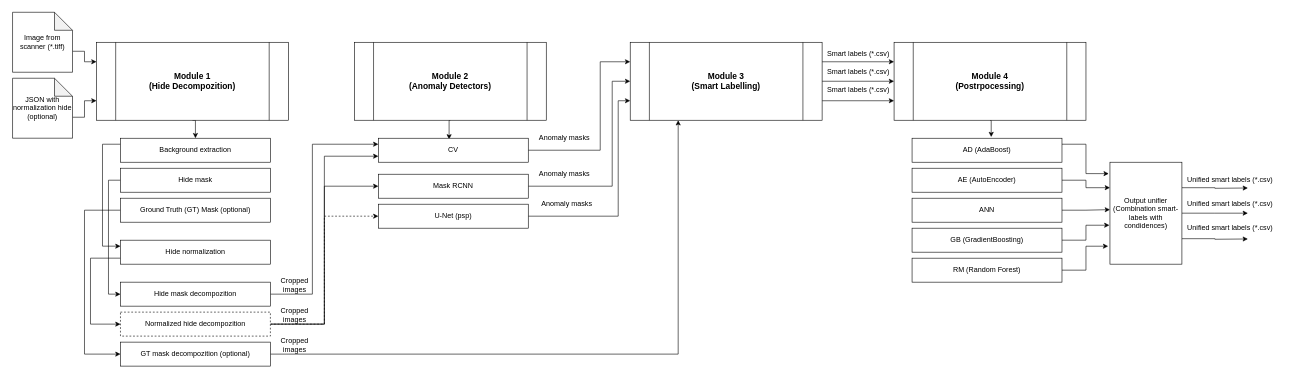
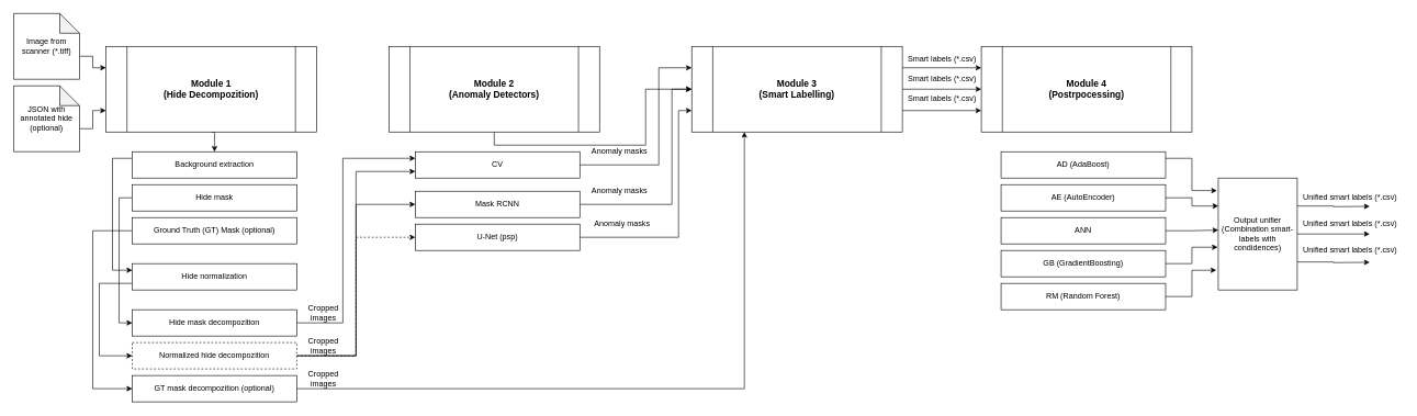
  <mxCell id="0" />
  <mxCell id="1" parent="0" />
  <mxCell id="2" style="edgeStyle=orthogonalEdgeStyle;rounded=0;orthogonalLoop=1;jettySize=auto;html=1;exitX=0.5;exitY=1;exitDx=0;exitDy=0;entryX=0.5;entryY=0;entryDx=0;entryDy=0;" edge="1" parent="1" source="3" target="11"><mxGeometry relative="1" as="geometry" /></mxCell>
  <mxCell id="3" value="&lt;font style=&quot;font-size: 14px&quot;&gt;Module 1&lt;br&gt;(Hide Decompozition)&lt;br&gt;&lt;/font&gt;" style="shape=process;whiteSpace=wrap;html=1;backgroundOutline=1;fontStyle=1" vertex="1" parent="1"><mxGeometry x="160" y="70" width="320" height="130" as="geometry" /></mxCell>
- <mxCell id="4" style="edgeStyle=orthogonalEdgeStyle;rounded=0;orthogonalLoop=1;jettySize=auto;html=1;exitX=0.5;exitY=1;exitDx=0;exitDy=0;entryX=0.472;entryY=0.05;entryDx=0;entryDy=0;entryPerimeter=0;" edge="1" parent="1" source="5" target="27"><mxGeometry relative="1" as="geometry" /></mxCell>
+ <mxCell id="4" style="edgeStyle=orthogonalEdgeStyle;rounded=0;orthogonalLoop=1;jettySize=auto;html=1;exitX=0.5;exitY=1;exitDx=0;exitDy=0;" edge="1" parent="1" source="5" target="35"><mxGeometry relative="1" as="geometry" /></mxCell>
  <mxCell id="5" value="&lt;font style=&quot;font-size: 14px&quot;&gt;Module 2&lt;br&gt;(Anomaly Detectors)&lt;br&gt;&lt;/font&gt;" style="shape=process;whiteSpace=wrap;html=1;backgroundOutline=1;fontStyle=1" vertex="1" parent="1"><mxGeometry x="590" y="70" width="320" height="130" as="geometry" /></mxCell>
  <mxCell id="6" style="edgeStyle=orthogonalEdgeStyle;rounded=0;orthogonalLoop=1;jettySize=auto;html=1;exitX=0;exitY=0;exitDx=100;exitDy=65;exitPerimeter=0;entryX=0;entryY=0.25;entryDx=0;entryDy=0;" edge="1" parent="1" source="7" target="3"><mxGeometry relative="1" as="geometry" /></mxCell>
  <mxCell id="7" value="Image from scanner (*.tiff)" style="shape=note;whiteSpace=wrap;html=1;backgroundOutline=1;darkOpacity=0.05;" vertex="1" parent="1"><mxGeometry x="20" y="20" width="100" height="100" as="geometry" /></mxCell>
  <mxCell id="8" style="edgeStyle=orthogonalEdgeStyle;rounded=0;orthogonalLoop=1;jettySize=auto;html=1;exitX=0;exitY=0;exitDx=100;exitDy=65;exitPerimeter=0;entryX=0;entryY=0.75;entryDx=0;entryDy=0;" edge="1" parent="1" source="9" target="3"><mxGeometry relative="1" as="geometry" /></mxCell>
- <mxCell id="9" value="JSON with normalization hide (optional)" style="shape=note;whiteSpace=wrap;html=1;backgroundOutline=1;darkOpacity=0.05;" vertex="1" parent="1"><mxGeometry x="20" y="130" width="100" height="100" as="geometry" /></mxCell>
+ <mxCell id="9" value="JSON with annotated hide (optional)" style="shape=note;whiteSpace=wrap;html=1;backgroundOutline=1;darkOpacity=0.05;" vertex="1" parent="1"><mxGeometry x="20" y="130" width="100" height="100" as="geometry" /></mxCell>
  <mxCell id="10" style="edgeStyle=orthogonalEdgeStyle;rounded=0;orthogonalLoop=1;jettySize=auto;html=1;exitX=0;exitY=0.25;exitDx=0;exitDy=0;entryX=0;entryY=0.25;entryDx=0;entryDy=0;" edge="1" parent="1" source="11" target="17"><mxGeometry relative="1" as="geometry"><Array as="points"><mxPoint x="170" y="240" /><mxPoint x="170" y="410" /></Array></mxGeometry></mxCell>
  <mxCell id="11" value="Background extraction" style="rounded=0;whiteSpace=wrap;html=1;" vertex="1" parent="1"><mxGeometry x="200" y="230" width="250" height="40" as="geometry" /></mxCell>
  <mxCell id="12" style="edgeStyle=orthogonalEdgeStyle;rounded=0;orthogonalLoop=1;jettySize=auto;html=1;exitX=0;exitY=0.5;exitDx=0;exitDy=0;entryX=0;entryY=0.5;entryDx=0;entryDy=0;" edge="1" parent="1" source="13" target="23"><mxGeometry relative="1" as="geometry" /></mxCell>
  <mxCell id="13" value="Hide mask" style="rounded=0;whiteSpace=wrap;html=1;" vertex="1" parent="1"><mxGeometry x="200" y="280" width="250" height="40" as="geometry" /></mxCell>
  <mxCell id="14" style="edgeStyle=orthogonalEdgeStyle;rounded=0;orthogonalLoop=1;jettySize=auto;html=1;exitX=0;exitY=0.5;exitDx=0;exitDy=0;entryX=0;entryY=0.5;entryDx=0;entryDy=0;" edge="1" parent="1" source="15" target="25"><mxGeometry relative="1" as="geometry"><Array as="points"><mxPoint x="140" y="350" /><mxPoint x="140" y="590" /></Array></mxGeometry></mxCell>
  <mxCell id="15" value="Ground Truth (GT) Mask (optional)" style="rounded=0;whiteSpace=wrap;html=1;" vertex="1" parent="1"><mxGeometry x="200" y="330" width="250" height="40" as="geometry" /></mxCell>
  <mxCell id="16" style="edgeStyle=orthogonalEdgeStyle;rounded=0;orthogonalLoop=1;jettySize=auto;html=1;exitX=0;exitY=0.75;exitDx=0;exitDy=0;entryX=0;entryY=0.5;entryDx=0;entryDy=0;" edge="1" parent="1" source="17" target="21"><mxGeometry relative="1" as="geometry"><Array as="points"><mxPoint x="150" y="430" /><mxPoint x="150" y="540" /></Array></mxGeometry></mxCell>
  <mxCell id="17" value="Hide normalization" style="rounded=0;whiteSpace=wrap;html=1;" vertex="1" parent="1"><mxGeometry x="200" y="400" width="250" height="40" as="geometry" /></mxCell>
  <mxCell id="18" style="edgeStyle=orthogonalEdgeStyle;rounded=0;orthogonalLoop=1;jettySize=auto;html=1;exitX=1;exitY=0.5;exitDx=0;exitDy=0;entryX=0;entryY=0.75;entryDx=0;entryDy=0;" edge="1" parent="1" source="21" target="27"><mxGeometry relative="1" as="geometry" /></mxCell>
  <mxCell id="19" style="edgeStyle=orthogonalEdgeStyle;rounded=0;orthogonalLoop=1;jettySize=auto;html=1;exitX=1;exitY=0.5;exitDx=0;exitDy=0;entryX=0;entryY=0.5;entryDx=0;entryDy=0;" edge="1" parent="1" source="21" target="29"><mxGeometry relative="1" as="geometry" /></mxCell>
  <mxCell id="20" style="edgeStyle=orthogonalEdgeStyle;rounded=0;orthogonalLoop=1;jettySize=auto;html=1;exitX=1;exitY=0.5;exitDx=0;exitDy=0;entryX=0;entryY=0.5;entryDx=0;entryDy=0;dashed=1;" edge="1" parent="1" source="21" target="31"><mxGeometry relative="1" as="geometry" /></mxCell>
  <mxCell id="21" value="Normalized hide decompozition" style="rounded=0;whiteSpace=wrap;html=1;dashed=1;" vertex="1" parent="1"><mxGeometry x="200" y="520" width="250" height="40" as="geometry" /></mxCell>
  <mxCell id="22" style="edgeStyle=orthogonalEdgeStyle;rounded=0;orthogonalLoop=1;jettySize=auto;html=1;exitX=1;exitY=0.5;exitDx=0;exitDy=0;entryX=0;entryY=0.25;entryDx=0;entryDy=0;" edge="1" parent="1" source="23" target="27"><mxGeometry relative="1" as="geometry"><Array as="points"><mxPoint x="520" y="490" /><mxPoint x="520" y="240" /></Array></mxGeometry></mxCell>
  <mxCell id="23" value="Hide mask decompozition" style="rounded=0;whiteSpace=wrap;html=1;" vertex="1" parent="1"><mxGeometry x="200" y="470" width="250" height="40" as="geometry" /></mxCell>
  <mxCell id="24" style="edgeStyle=orthogonalEdgeStyle;rounded=0;orthogonalLoop=1;jettySize=auto;html=1;exitX=1;exitY=0.5;exitDx=0;exitDy=0;entryX=0.25;entryY=1;entryDx=0;entryDy=0;" edge="1" parent="1" source="25" target="35"><mxGeometry relative="1" as="geometry" /></mxCell>
  <mxCell id="25" value="GT mask decompozition (optional)" style="rounded=0;whiteSpace=wrap;html=1;" vertex="1" parent="1"><mxGeometry x="200" y="570" width="250" height="40" as="geometry" /></mxCell>
  <mxCell id="26" style="edgeStyle=orthogonalEdgeStyle;rounded=0;orthogonalLoop=1;jettySize=auto;html=1;exitX=1;exitY=0.5;exitDx=0;exitDy=0;entryX=0;entryY=0.25;entryDx=0;entryDy=0;" edge="1" parent="1" source="27" target="35"><mxGeometry relative="1" as="geometry"><Array as="points"><mxPoint x="1000" y="250" /><mxPoint x="1000" y="103" /></Array></mxGeometry></mxCell>
  <mxCell id="27" value="CV" style="rounded=0;whiteSpace=wrap;html=1;" vertex="1" parent="1"><mxGeometry x="630" y="230" width="250" height="40" as="geometry" /></mxCell>
  <mxCell id="28" style="edgeStyle=orthogonalEdgeStyle;rounded=0;orthogonalLoop=1;jettySize=auto;html=1;exitX=1;exitY=0.5;exitDx=0;exitDy=0;entryX=0;entryY=0.5;entryDx=0;entryDy=0;" edge="1" parent="1" source="29" target="35"><mxGeometry relative="1" as="geometry"><Array as="points"><mxPoint x="1020" y="310" /><mxPoint x="1020" y="135" /></Array></mxGeometry></mxCell>
  <mxCell id="29" value="Mask RCNN" style="rounded=0;whiteSpace=wrap;html=1;" vertex="1" parent="1"><mxGeometry x="630" y="290" width="250" height="40" as="geometry" /></mxCell>
  <mxCell id="30" style="edgeStyle=orthogonalEdgeStyle;rounded=0;orthogonalLoop=1;jettySize=auto;html=1;exitX=1;exitY=0.5;exitDx=0;exitDy=0;entryX=0;entryY=0.75;entryDx=0;entryDy=0;" edge="1" parent="1" source="31" target="35"><mxGeometry relative="1" as="geometry"><Array as="points"><mxPoint x="1030" y="360" /><mxPoint x="1030" y="168" /></Array></mxGeometry></mxCell>
  <mxCell id="31" value="U-Net (psp)" style="rounded=0;whiteSpace=wrap;html=1;" vertex="1" parent="1"><mxGeometry x="630" y="340" width="250" height="40" as="geometry" /></mxCell>
  <mxCell id="32" style="edgeStyle=orthogonalEdgeStyle;rounded=0;orthogonalLoop=1;jettySize=auto;html=1;exitX=1;exitY=0.25;exitDx=0;exitDy=0;entryX=0;entryY=0.25;entryDx=0;entryDy=0;" edge="1" parent="1" source="35" target="37"><mxGeometry relative="1" as="geometry" /></mxCell>
  <mxCell id="33" style="edgeStyle=orthogonalEdgeStyle;rounded=0;orthogonalLoop=1;jettySize=auto;html=1;exitX=1;exitY=0.5;exitDx=0;exitDy=0;entryX=0;entryY=0.5;entryDx=0;entryDy=0;" edge="1" parent="1" source="35" target="37"><mxGeometry relative="1" as="geometry" /></mxCell>
  <mxCell id="34" style="edgeStyle=orthogonalEdgeStyle;rounded=0;orthogonalLoop=1;jettySize=auto;html=1;exitX=1;exitY=0.75;exitDx=0;exitDy=0;entryX=0;entryY=0.75;entryDx=0;entryDy=0;" edge="1" parent="1" source="35" target="37"><mxGeometry relative="1" as="geometry" /></mxCell>
  <mxCell id="35" value="&lt;font style=&quot;font-size: 14px&quot;&gt;Module 3&lt;br&gt;(Smart Labelling)&lt;br&gt;&lt;/font&gt;" style="shape=process;whiteSpace=wrap;html=1;backgroundOutline=1;fontStyle=1" vertex="1" parent="1"><mxGeometry x="1050" y="70" width="320" height="130" as="geometry" /></mxCell>
- <mxCell id="36" style="edgeStyle=orthogonalEdgeStyle;rounded=0;orthogonalLoop=1;jettySize=auto;html=1;exitX=0.5;exitY=1;exitDx=0;exitDy=0;entryX=0.528;entryY=-0.05;entryDx=0;entryDy=0;entryPerimeter=0;" edge="1" parent="1" source="37" target="39"><mxGeometry relative="1" as="geometry" /></mxCell>
  <mxCell id="37" value="&lt;font style=&quot;font-size: 14px&quot;&gt;Module 4&lt;br&gt;(Postrpocessing)&lt;br&gt;&lt;/font&gt;" style="shape=process;whiteSpace=wrap;html=1;backgroundOutline=1;fontStyle=1" vertex="1" parent="1"><mxGeometry x="1490" y="70" width="320" height="130" as="geometry" /></mxCell>
  <mxCell id="38" style="edgeStyle=orthogonalEdgeStyle;rounded=0;orthogonalLoop=1;jettySize=auto;html=1;exitX=1;exitY=0.25;exitDx=0;exitDy=0;entryX=-0.017;entryY=0.112;entryDx=0;entryDy=0;entryPerimeter=0;" edge="1" parent="1" source="39" target="51"><mxGeometry relative="1" as="geometry" /></mxCell>
  <mxCell id="39" value="AD (AdaBoost)" style="rounded=0;whiteSpace=wrap;html=1;" vertex="1" parent="1"><mxGeometry x="1520" y="230" width="250" height="40" as="geometry" /></mxCell>
  <mxCell id="40" style="edgeStyle=orthogonalEdgeStyle;rounded=0;orthogonalLoop=1;jettySize=auto;html=1;exitX=1;exitY=0.5;exitDx=0;exitDy=0;entryX=0;entryY=0.25;entryDx=0;entryDy=0;" edge="1" parent="1" source="41" target="51"><mxGeometry relative="1" as="geometry" /></mxCell>
  <mxCell id="41" value="AE (AutoEncoder)" style="rounded=0;whiteSpace=wrap;html=1;" vertex="1" parent="1"><mxGeometry x="1520" y="280" width="250" height="40" as="geometry" /></mxCell>
  <mxCell id="42" style="edgeStyle=orthogonalEdgeStyle;rounded=0;orthogonalLoop=1;jettySize=auto;html=1;exitX=1;exitY=0.5;exitDx=0;exitDy=0;entryX=0;entryY=0.465;entryDx=0;entryDy=0;entryPerimeter=0;" edge="1" parent="1" source="43" target="51"><mxGeometry relative="1" as="geometry" /></mxCell>
  <mxCell id="43" value="ANN" style="rounded=0;whiteSpace=wrap;html=1;" vertex="1" parent="1"><mxGeometry x="1520" y="330" width="250" height="40" as="geometry" /></mxCell>
  <mxCell id="44" style="edgeStyle=orthogonalEdgeStyle;rounded=0;orthogonalLoop=1;jettySize=auto;html=1;exitX=1;exitY=0.5;exitDx=0;exitDy=0;entryX=-0.008;entryY=0.618;entryDx=0;entryDy=0;entryPerimeter=0;" edge="1" parent="1" source="45" target="51"><mxGeometry relative="1" as="geometry" /></mxCell>
  <mxCell id="45" value="GB (GradientBoosting)" style="rounded=0;whiteSpace=wrap;html=1;" vertex="1" parent="1"><mxGeometry x="1520" y="380" width="250" height="40" as="geometry" /></mxCell>
  <mxCell id="46" style="edgeStyle=orthogonalEdgeStyle;rounded=0;orthogonalLoop=1;jettySize=auto;html=1;exitX=1;exitY=0.5;exitDx=0;exitDy=0;entryX=-0.025;entryY=0.824;entryDx=0;entryDy=0;entryPerimeter=0;" edge="1" parent="1" source="47" target="51"><mxGeometry relative="1" as="geometry" /></mxCell>
  <mxCell id="47" value="RM (Random Forest)" style="rounded=0;whiteSpace=wrap;html=1;" vertex="1" parent="1"><mxGeometry x="1520" y="430" width="250" height="40" as="geometry" /></mxCell>
  <mxCell id="48" style="edgeStyle=orthogonalEdgeStyle;rounded=0;orthogonalLoop=1;jettySize=auto;html=1;exitX=1;exitY=0.25;exitDx=0;exitDy=0;" edge="1" parent="1" source="51"><mxGeometry relative="1" as="geometry"><mxPoint x="2080" y="313" as="targetPoint" /></mxGeometry></mxCell>
  <mxCell id="49" style="edgeStyle=orthogonalEdgeStyle;rounded=0;orthogonalLoop=1;jettySize=auto;html=1;exitX=1;exitY=0.5;exitDx=0;exitDy=0;" edge="1" parent="1" source="51"><mxGeometry relative="1" as="geometry"><mxPoint x="2080" y="355" as="targetPoint" /></mxGeometry></mxCell>
  <mxCell id="50" style="edgeStyle=orthogonalEdgeStyle;rounded=0;orthogonalLoop=1;jettySize=auto;html=1;exitX=1;exitY=0.75;exitDx=0;exitDy=0;" edge="1" parent="1" source="51"><mxGeometry relative="1" as="geometry"><mxPoint x="2080" y="398" as="targetPoint" /></mxGeometry></mxCell>
  <mxCell id="51" value="Output unifier&lt;br&gt;(Combination smart-labels with condidences)" style="rounded=0;whiteSpace=wrap;html=1;" vertex="1" parent="1"><mxGeometry x="1850" y="270" width="120" height="170" as="geometry" /></mxCell>
  <mxCell id="52" value="Cropped &lt;br&gt;images" style="text;html=1;align=center;verticalAlign=middle;resizable=0;points=[];autosize=1;strokeColor=none;" vertex="1" parent="1"><mxGeometry x="460" y="460" width="60" height="30" as="geometry" /></mxCell>
  <mxCell id="53" value="Cropped &lt;br&gt;images" style="text;html=1;align=center;verticalAlign=middle;resizable=0;points=[];autosize=1;strokeColor=none;" vertex="1" parent="1"><mxGeometry x="460" y="510" width="60" height="30" as="geometry" /></mxCell>
  <mxCell id="54" value="Cropped &lt;br&gt;images" style="text;html=1;align=center;verticalAlign=middle;resizable=0;points=[];autosize=1;strokeColor=none;" vertex="1" parent="1"><mxGeometry x="460" y="560" width="60" height="30" as="geometry" /></mxCell>
  <mxCell id="55" value="Anomaly masks" style="text;html=1;align=center;verticalAlign=middle;resizable=0;points=[];autosize=1;strokeColor=none;" vertex="1" parent="1"><mxGeometry x="890" y="220" width="100" height="20" as="geometry" /></mxCell>
  <mxCell id="56" value="Anomaly masks" style="text;html=1;align=center;verticalAlign=middle;resizable=0;points=[];autosize=1;strokeColor=none;" vertex="1" parent="1"><mxGeometry x="890" y="280" width="100" height="20" as="geometry" /></mxCell>
  <mxCell id="57" value="Anomaly masks" style="text;html=1;align=center;verticalAlign=middle;resizable=0;points=[];autosize=1;strokeColor=none;" vertex="1" parent="1"><mxGeometry x="894" y="330" width="100" height="20" as="geometry" /></mxCell>
  <mxCell id="58" value="Smart labels (*.csv)" style="text;html=1;align=center;verticalAlign=middle;resizable=0;points=[];autosize=1;strokeColor=none;" vertex="1" parent="1"><mxGeometry x="1370" y="80" width="120" height="20" as="geometry" /></mxCell>
  <mxCell id="59" value="Smart labels (*.csv)" style="text;html=1;align=center;verticalAlign=middle;resizable=0;points=[];autosize=1;strokeColor=none;" vertex="1" parent="1"><mxGeometry x="1370" y="110" width="120" height="20" as="geometry" /></mxCell>
  <mxCell id="60" value="Smart labels (*.csv)" style="text;html=1;align=center;verticalAlign=middle;resizable=0;points=[];autosize=1;strokeColor=none;" vertex="1" parent="1"><mxGeometry x="1370" y="140" width="120" height="20" as="geometry" /></mxCell>
  <mxCell id="61" value="Unified smart labels (*.csv)" style="text;html=1;align=center;verticalAlign=middle;resizable=0;points=[];autosize=1;strokeColor=none;" vertex="1" parent="1"><mxGeometry x="1970" y="290" width="160" height="20" as="geometry" /></mxCell>
  <mxCell id="62" value="Unified smart labels (*.csv)" style="text;html=1;align=center;verticalAlign=middle;resizable=0;points=[];autosize=1;strokeColor=none;" vertex="1" parent="1"><mxGeometry x="1970" y="330" width="160" height="20" as="geometry" /></mxCell>
  <mxCell id="63" value="Unified smart labels (*.csv)" style="text;html=1;align=center;verticalAlign=middle;resizable=0;points=[];autosize=1;strokeColor=none;" vertex="1" parent="1"><mxGeometry x="1970" y="370" width="160" height="20" as="geometry" /></mxCell>
